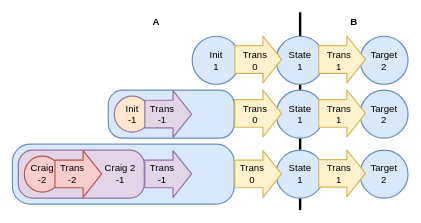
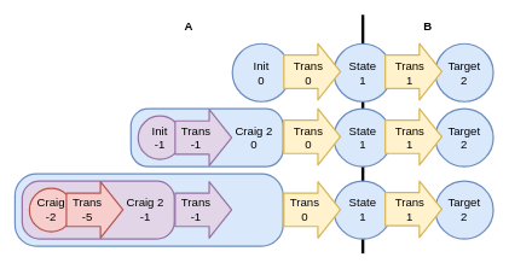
  <mxCell id="0" />
  <mxCell id="1" parent="0" />
  <mxCell id="2" value="" style="rounded=1;whiteSpace=wrap;html=1;strokeWidth=2;fillColor=#dae8fc;strokeColor=#6c8ebf;arcSize=30;" vertex="1" parent="1"><mxGeometry x="180" y="150" width="210" height="80" as="geometry" /></mxCell>
  <mxCell id="3" value="" style="endArrow=none;html=1;strokeWidth=4;fillColor=#f5f5f5;" parent="1" edge="1"><mxGeometry width="50" height="50" relative="1" as="geometry"><mxPoint x="500" y="20" as="sourcePoint" /><mxPoint x="500" y="350" as="targetPoint" /></mxGeometry></mxCell>
  <mxCell id="4" value="A" style="text;html=1;strokeColor=none;fillColor=none;align=center;verticalAlign=middle;whiteSpace=wrap;rounded=0;fontSize=16;fontStyle=1" parent="1" vertex="1"><mxGeometry x="20" y="20" width="480" height="30" as="geometry" /></mxCell>
  <mxCell id="5" value="B" style="text;html=1;strokeColor=none;fillColor=none;align=center;verticalAlign=middle;whiteSpace=wrap;rounded=0;fontSize=16;fontStyle=1" parent="1" vertex="1"><mxGeometry x="500" y="20" width="180" height="30" as="geometry" /></mxCell>
  <mxCell id="6" value="State&lt;br style=&quot;font-size: 16px&quot;&gt;1" style="ellipse;whiteSpace=wrap;html=1;aspect=fixed;rounded=1;fontSize=16;fillColor=#dae8fc;strokeColor=#6c8ebf;strokeWidth=2;" vertex="1" parent="1"><mxGeometry x="460" y="60" width="80" height="80" as="geometry" /></mxCell>
- <mxCell id="7" value="Init&lt;br style=&quot;font-size: 16px;&quot;&gt;1" style="ellipse;whiteSpace=wrap;html=1;aspect=fixed;rounded=1;fontSize=16;fillColor=#dae8fc;strokeColor=#6c8ebf;strokeWidth=2;" vertex="1" parent="1"><mxGeometry x="320" y="60" width="80" height="80" as="geometry" /></mxCell>
+ <mxCell id="7" value="Init&lt;br style=&quot;font-size: 16px;&quot;&gt;0" style="ellipse;whiteSpace=wrap;html=1;aspect=fixed;rounded=1;fontSize=16;fillColor=#dae8fc;strokeColor=#6c8ebf;strokeWidth=2;" vertex="1" parent="1"><mxGeometry x="320" y="60" width="80" height="80" as="geometry" /></mxCell>
  <mxCell id="8" value="" style="group" vertex="1" connectable="0" parent="1"><mxGeometry x="390" y="75" width="80" height="50" as="geometry" /></mxCell>
  <mxCell id="9" value="" style="group" vertex="1" connectable="0" parent="8"><mxGeometry width="80" height="50" as="geometry" /></mxCell>
  <mxCell id="10" value="" style="shape=flexArrow;endArrow=classic;html=1;fillColor=#fff2cc;strokeColor=#d6b656;endWidth=30;endSize=9.67;width=45;strokeWidth=2;" edge="1" parent="9"><mxGeometry y="-1.25" width="50.0" height="125" as="geometry"><mxPoint y="23.75" as="sourcePoint" /><mxPoint x="80" y="23.75" as="targetPoint" /></mxGeometry></mxCell>
  <mxCell id="11" value="Trans 0" style="text;html=1;strokeColor=none;fillColor=none;align=center;verticalAlign=middle;whiteSpace=wrap;rounded=0;fontSize=16;" vertex="1" parent="8"><mxGeometry x="10" width="50" height="50" as="geometry" /></mxCell>
  <mxCell id="12" value="State&lt;br style=&quot;font-size: 16px&quot;&gt;1" style="ellipse;whiteSpace=wrap;html=1;aspect=fixed;rounded=1;fontSize=16;fillColor=#dae8fc;strokeColor=#6c8ebf;strokeWidth=2;" vertex="1" parent="1"><mxGeometry x="460" y="150" width="80" height="80" as="geometry" /></mxCell>
- <mxCell id="13" value="Init&lt;br style=&quot;font-size: 16px&quot;&gt;-1" style="ellipse;whiteSpace=wrap;html=1;aspect=fixed;rounded=1;fontSize=16;fillColor=#ffe6cc;strokeColor=#9673a6;strokeWidth=2;" vertex="1" parent="1"><mxGeometry x="190" y="160" width="60" height="60" as="geometry" /></mxCell>
+ <mxCell id="13" value="Init&lt;br style=&quot;font-size: 16px&quot;&gt;-1" style="ellipse;whiteSpace=wrap;html=1;aspect=fixed;rounded=1;fontSize=16;fillColor=#e1d5e7;strokeColor=#9673a6;strokeWidth=2;" vertex="1" parent="1"><mxGeometry x="190" y="160" width="60" height="60" as="geometry" /></mxCell>
  <mxCell id="14" value="Target&lt;br style=&quot;font-size: 16px&quot;&gt;2" style="ellipse;whiteSpace=wrap;html=1;aspect=fixed;rounded=1;fontSize=16;fillColor=#dae8fc;strokeColor=#6c8ebf;strokeWidth=2;" vertex="1" parent="1"><mxGeometry x="600" y="150" width="80" height="80" as="geometry" /></mxCell>
  <mxCell id="15" value="" style="group" vertex="1" connectable="0" parent="1"><mxGeometry x="530" y="165" width="80" height="50" as="geometry" /></mxCell>
  <mxCell id="16" value="" style="group" vertex="1" connectable="0" parent="15"><mxGeometry width="80" height="50" as="geometry" /></mxCell>
  <mxCell id="17" value="" style="shape=flexArrow;endArrow=classic;html=1;fillColor=#fff2cc;strokeColor=#d6b656;endWidth=30;endSize=9.67;width=45;strokeWidth=2;" edge="1" parent="16"><mxGeometry y="-1.25" width="50.0" height="125" as="geometry"><mxPoint y="23.75" as="sourcePoint" /><mxPoint x="80" y="23.75" as="targetPoint" /></mxGeometry></mxCell>
  <mxCell id="18" value="Trans 1" style="text;html=1;strokeColor=none;fillColor=none;align=center;verticalAlign=middle;whiteSpace=wrap;rounded=0;fontSize=16;" vertex="1" parent="15"><mxGeometry x="10" width="50" height="50" as="geometry" /></mxCell>
  <mxCell id="19" value="State&lt;br style=&quot;font-size: 16px&quot;&gt;1" style="ellipse;whiteSpace=wrap;html=1;aspect=fixed;rounded=1;fontSize=16;fillColor=#dae8fc;strokeColor=#6c8ebf;strokeWidth=2;" vertex="1" parent="1"><mxGeometry x="460" y="250" width="80" height="80" as="geometry" /></mxCell>
  <mxCell id="20" value="Target&lt;br style=&quot;font-size: 16px&quot;&gt;2" style="ellipse;whiteSpace=wrap;html=1;aspect=fixed;rounded=1;fontSize=16;fillColor=#dae8fc;strokeColor=#6c8ebf;strokeWidth=2;" vertex="1" parent="1"><mxGeometry x="600" y="250" width="80" height="80" as="geometry" /></mxCell>
  <mxCell id="21" value="" style="group" vertex="1" connectable="0" parent="1"><mxGeometry x="530" y="265" width="80" height="50" as="geometry" /></mxCell>
  <mxCell id="22" value="" style="group" vertex="1" connectable="0" parent="21"><mxGeometry width="80" height="50" as="geometry" /></mxCell>
  <mxCell id="23" value="" style="shape=flexArrow;endArrow=classic;html=1;fillColor=#fff2cc;strokeColor=#d6b656;endWidth=30;endSize=9.67;width=45;strokeWidth=2;" edge="1" parent="22"><mxGeometry y="-1.25" width="50.0" height="125" as="geometry"><mxPoint y="23.75" as="sourcePoint" /><mxPoint x="80" y="23.75" as="targetPoint" /></mxGeometry></mxCell>
  <mxCell id="24" value="Trans 1" style="text;html=1;strokeColor=none;fillColor=none;align=center;verticalAlign=middle;whiteSpace=wrap;rounded=0;fontSize=16;" vertex="1" parent="21"><mxGeometry x="10" width="50" height="50" as="geometry" /></mxCell>
  <mxCell id="25" value="Target&lt;br style=&quot;font-size: 16px&quot;&gt;2" style="ellipse;whiteSpace=wrap;html=1;aspect=fixed;rounded=1;fontSize=16;fillColor=#dae8fc;strokeColor=#6c8ebf;strokeWidth=2;" vertex="1" parent="1"><mxGeometry x="600" y="60" width="80" height="80" as="geometry" /></mxCell>
  <mxCell id="26" value="" style="group" vertex="1" connectable="0" parent="1"><mxGeometry x="530" y="75" width="80" height="50" as="geometry" /></mxCell>
  <mxCell id="27" value="" style="group" vertex="1" connectable="0" parent="26"><mxGeometry width="80" height="50" as="geometry" /></mxCell>
  <mxCell id="28" value="" style="shape=flexArrow;endArrow=classic;html=1;fillColor=#fff2cc;strokeColor=#d6b656;endWidth=30;endSize=9.67;width=45;strokeWidth=2;" edge="1" parent="27"><mxGeometry y="-1.25" width="50.0" height="125" as="geometry"><mxPoint y="23.75" as="sourcePoint" /><mxPoint x="80" y="23.75" as="targetPoint" /></mxGeometry></mxCell>
  <mxCell id="29" value="Trans 1" style="text;html=1;strokeColor=none;fillColor=none;align=center;verticalAlign=middle;whiteSpace=wrap;rounded=0;fontSize=16;" vertex="1" parent="26"><mxGeometry x="10" width="50" height="50" as="geometry" /></mxCell>
+ <mxCell id="30" value="&lt;span style=&quot;font-size: 16px&quot;&gt;Craig 2&lt;/span&gt;&lt;br style=&quot;font-size: 16px&quot;&gt;&lt;span style=&quot;font-size: 16px&quot;&gt;0&lt;/span&gt;" style="text;html=1;strokeColor=none;fillColor=none;align=center;verticalAlign=middle;whiteSpace=wrap;rounded=0;" vertex="1" parent="1"><mxGeometry x="320" y="170" width="60" height="40" as="geometry" /></mxCell>
  <mxCell id="31" value="" style="group" vertex="1" connectable="0" parent="1"><mxGeometry x="240" y="170" width="80" height="40" as="geometry" /></mxCell>
  <mxCell id="32" value="" style="shape=flexArrow;endArrow=classic;html=1;fillColor=#e1d5e7;strokeColor=#9673a6;endWidth=30;endSize=9.67;width=45;strokeWidth=2;" edge="1" parent="31"><mxGeometry y="-5.29" width="50.0" height="125" as="geometry"><mxPoint y="19.71" as="sourcePoint" /><mxPoint x="80" y="19.71" as="targetPoint" /></mxGeometry></mxCell>
  <mxCell id="33" value="Trans -1" style="text;html=1;strokeColor=none;fillColor=none;align=center;verticalAlign=middle;whiteSpace=wrap;rounded=0;fontSize=16;" vertex="1" parent="31"><mxGeometry x="10" width="40" height="40" as="geometry" /></mxCell>
  <mxCell id="34" value="" style="rounded=1;whiteSpace=wrap;html=1;strokeWidth=2;fillColor=#dae8fc;strokeColor=#6c8ebf;arcSize=30;" vertex="1" parent="1"><mxGeometry x="20" y="240" width="370" height="100" as="geometry" /></mxCell>
  <mxCell id="35" value="" style="rounded=1;whiteSpace=wrap;html=1;strokeWidth=2;fillColor=#e1d5e7;strokeColor=#9673a6;arcSize=30;" vertex="1" parent="1"><mxGeometry x="30" y="250" width="210" height="80" as="geometry" /></mxCell>
  <mxCell id="36" value="" style="group" vertex="1" connectable="0" parent="1"><mxGeometry x="240" y="270" width="80" height="40" as="geometry" /></mxCell>
  <mxCell id="37" value="" style="shape=flexArrow;endArrow=classic;html=1;fillColor=#e1d5e7;strokeColor=#9673a6;endWidth=30;endSize=9.67;width=45;strokeWidth=2;" edge="1" parent="36"><mxGeometry y="-5.29" width="50.0" height="125" as="geometry"><mxPoint y="19.71" as="sourcePoint" /><mxPoint x="80" y="19.71" as="targetPoint" /></mxGeometry></mxCell>
  <mxCell id="38" value="Trans -1" style="text;html=1;strokeColor=none;fillColor=none;align=center;verticalAlign=middle;whiteSpace=wrap;rounded=0;fontSize=16;" vertex="1" parent="36"><mxGeometry x="10" width="40" height="40" as="geometry" /></mxCell>
  <mxCell id="39" value="&lt;span style=&quot;font-size: 16px&quot;&gt;Craig 2&lt;/span&gt;&lt;br style=&quot;font-size: 16px&quot;&gt;&lt;span style=&quot;font-size: 16px&quot;&gt;-1&lt;/span&gt;" style="text;html=1;strokeColor=none;fillColor=none;align=center;verticalAlign=middle;whiteSpace=wrap;rounded=0;" vertex="1" parent="1"><mxGeometry x="170" y="270" width="60" height="40" as="geometry" /></mxCell>
  <mxCell id="40" value="Craig&lt;br style=&quot;font-size: 16px&quot;&gt;-2" style="ellipse;whiteSpace=wrap;html=1;aspect=fixed;rounded=1;fontSize=16;strokeWidth=2;fillColor=#f8cecc;strokeColor=#b85450;" vertex="1" parent="1"><mxGeometry x="40" y="260" width="60" height="60" as="geometry" /></mxCell>
  <mxCell id="41" value="" style="shape=flexArrow;endArrow=classic;html=1;endWidth=30;endSize=9.67;width=45;strokeWidth=2;fillColor=#f8cecc;strokeColor=#b85450;" edge="1" parent="1"><mxGeometry x="110" y="-555.29" width="50.0" height="125" as="geometry"><mxPoint x="90" y="289.71" as="sourcePoint" /><mxPoint x="170" y="289.71" as="targetPoint" /></mxGeometry></mxCell>
- <mxCell id="42" value="Trans -2" style="text;html=1;strokeColor=none;fillColor=none;align=center;verticalAlign=middle;whiteSpace=wrap;rounded=0;fontSize=16;" vertex="1" parent="1"><mxGeometry x="100" y="270" width="40" height="40" as="geometry" /></mxCell>
+ <mxCell id="42" value="Trans -5" style="text;html=1;strokeColor=none;fillColor=none;align=center;verticalAlign=middle;whiteSpace=wrap;rounded=0;fontSize=16;" vertex="1" parent="1"><mxGeometry x="100" y="270" width="40" height="40" as="geometry" /></mxCell>
  <mxCell id="43" value="" style="group" vertex="1" connectable="0" parent="1"><mxGeometry x="390" y="270" width="80" height="40" as="geometry" /></mxCell>
  <mxCell id="44" value="" style="shape=flexArrow;endArrow=classic;html=1;fillColor=#fff2cc;strokeColor=#d6b656;endWidth=30;endSize=9.67;width=45;strokeWidth=2;" edge="1" parent="43"><mxGeometry y="-5.29" width="50.0" height="125" as="geometry"><mxPoint y="19.71" as="sourcePoint" /><mxPoint x="80" y="19.71" as="targetPoint" /></mxGeometry></mxCell>
  <mxCell id="45" value="Trans 0" style="text;html=1;strokeColor=none;fillColor=none;align=center;verticalAlign=middle;whiteSpace=wrap;rounded=0;fontSize=16;" vertex="1" parent="43"><mxGeometry x="10" width="40" height="40" as="geometry" /></mxCell>
  <mxCell id="46" value="" style="group" vertex="1" connectable="0" parent="1"><mxGeometry x="390" y="165" width="80" height="50" as="geometry" /></mxCell>
  <mxCell id="47" value="" style="group" vertex="1" connectable="0" parent="46"><mxGeometry width="80" height="50" as="geometry" /></mxCell>
  <mxCell id="48" value="" style="shape=flexArrow;endArrow=classic;html=1;fillColor=#fff2cc;strokeColor=#d6b656;endWidth=30;endSize=9.67;width=45;strokeWidth=2;" edge="1" parent="47"><mxGeometry y="-1.25" width="50.0" height="125" as="geometry"><mxPoint y="23.75" as="sourcePoint" /><mxPoint x="80" y="23.75" as="targetPoint" /></mxGeometry></mxCell>
  <mxCell id="49" value="Trans 0" style="text;html=1;strokeColor=none;fillColor=none;align=center;verticalAlign=middle;whiteSpace=wrap;rounded=0;fontSize=16;" vertex="1" parent="46"><mxGeometry x="10" width="50" height="50" as="geometry" /></mxCell>
